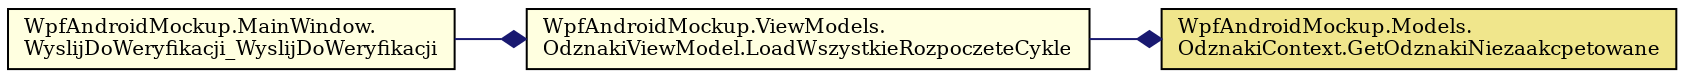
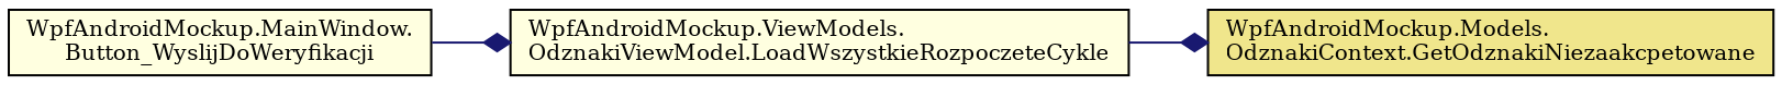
  digraph {
    rankdir=LR
    fontname="DejaVu Serif"
    node [color=black fillcolor=lightyellow fontname="DejaVu Serif" fontsize=10 shape=record style=filled]
    edge [color=midnightblue fontname="DejaVu Serif" fontsize=10 labelfontname=Helvetica labelfontsize=10 style=solid arrowhead=diamond]
-   n1 [fontcolor=black height=0.2 label="WpfAndroidMockup.MainWindow.\lWyslijDoWeryfikacji_WyslijDoWeryfikacji" width=0.4]
+   n1 [fontcolor=black height=0.2 label="WpfAndroidMockup.MainWindow.\lButton_WyslijDoWeryfikacji" width=0.4]
    n2 [height=0.2 label="WpfAndroidMockup.ViewModels.\lOdznakiViewModel.LoadWszystkieRozpoczeteCykle" width=0.4]
    n3 [fillcolor=khaki height=0.2 label="WpfAndroidMockup.Models.\lOdznakiContext.GetOdznakiNiezaakcpetowane" width=0.4]
    n1 -> n2
    n2 -> n3
  }
